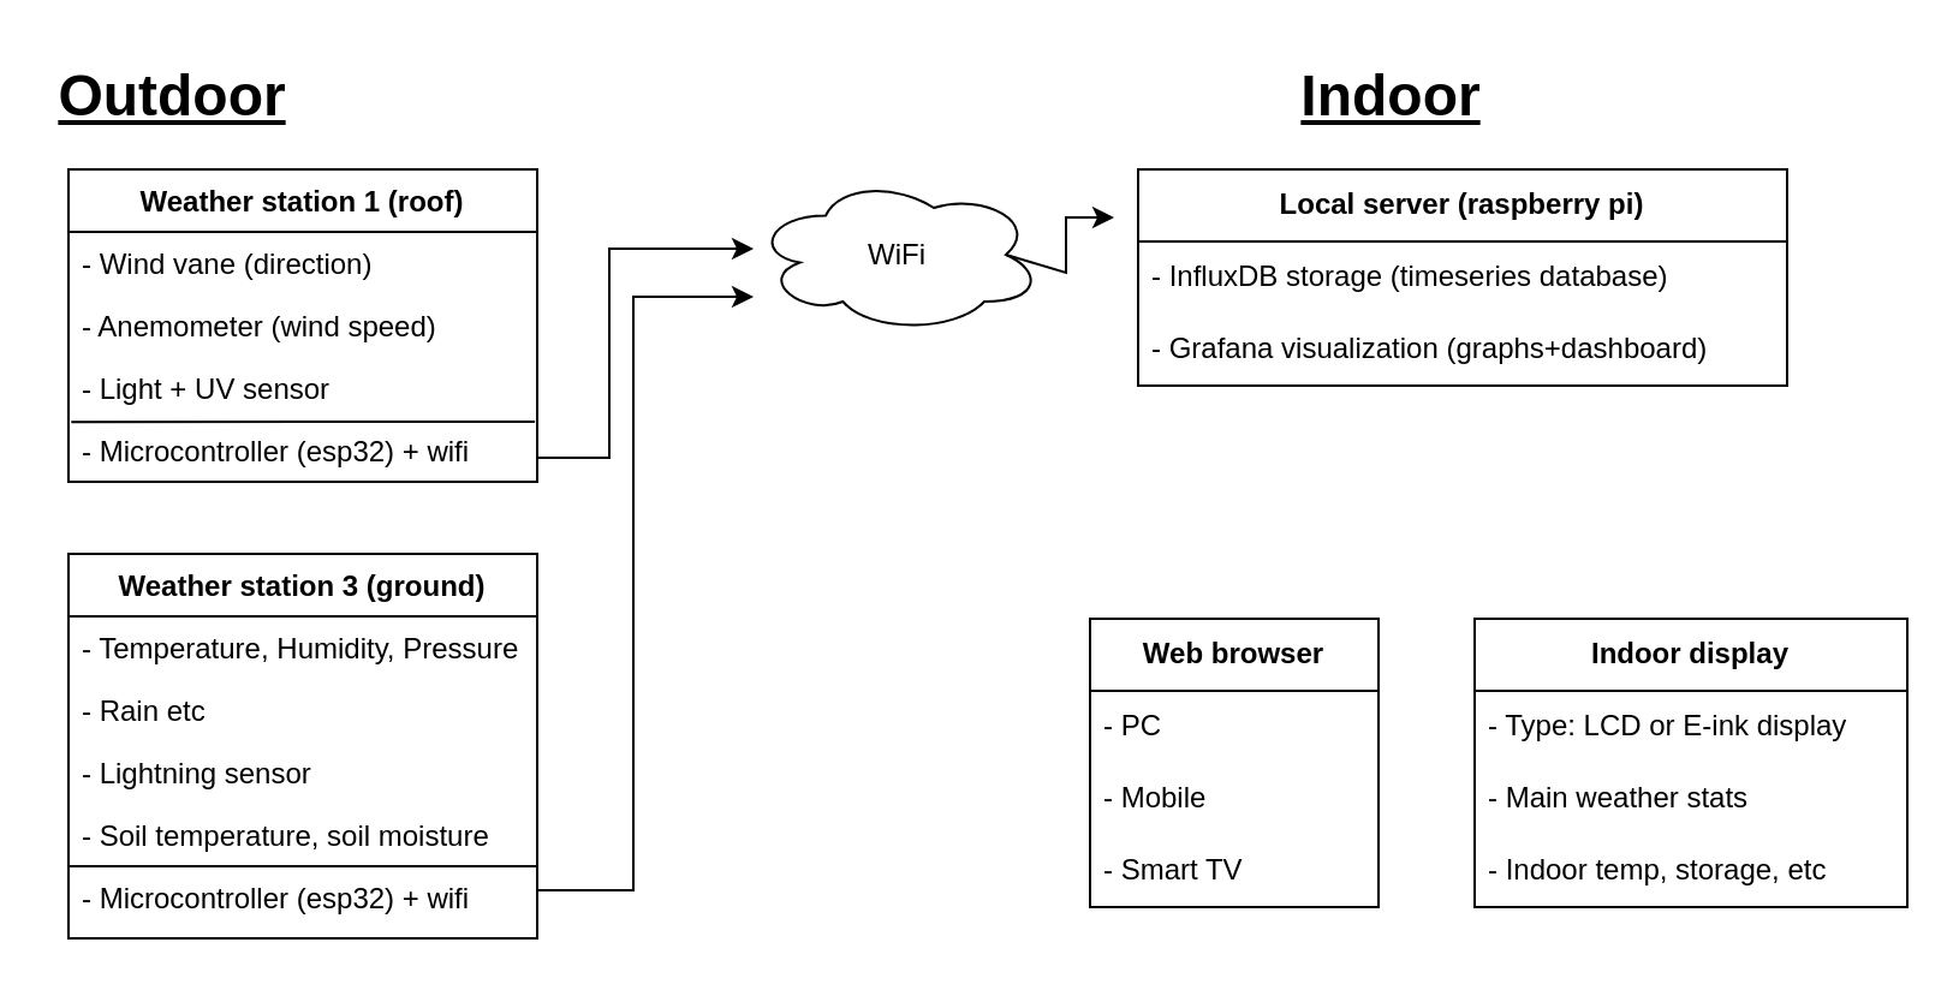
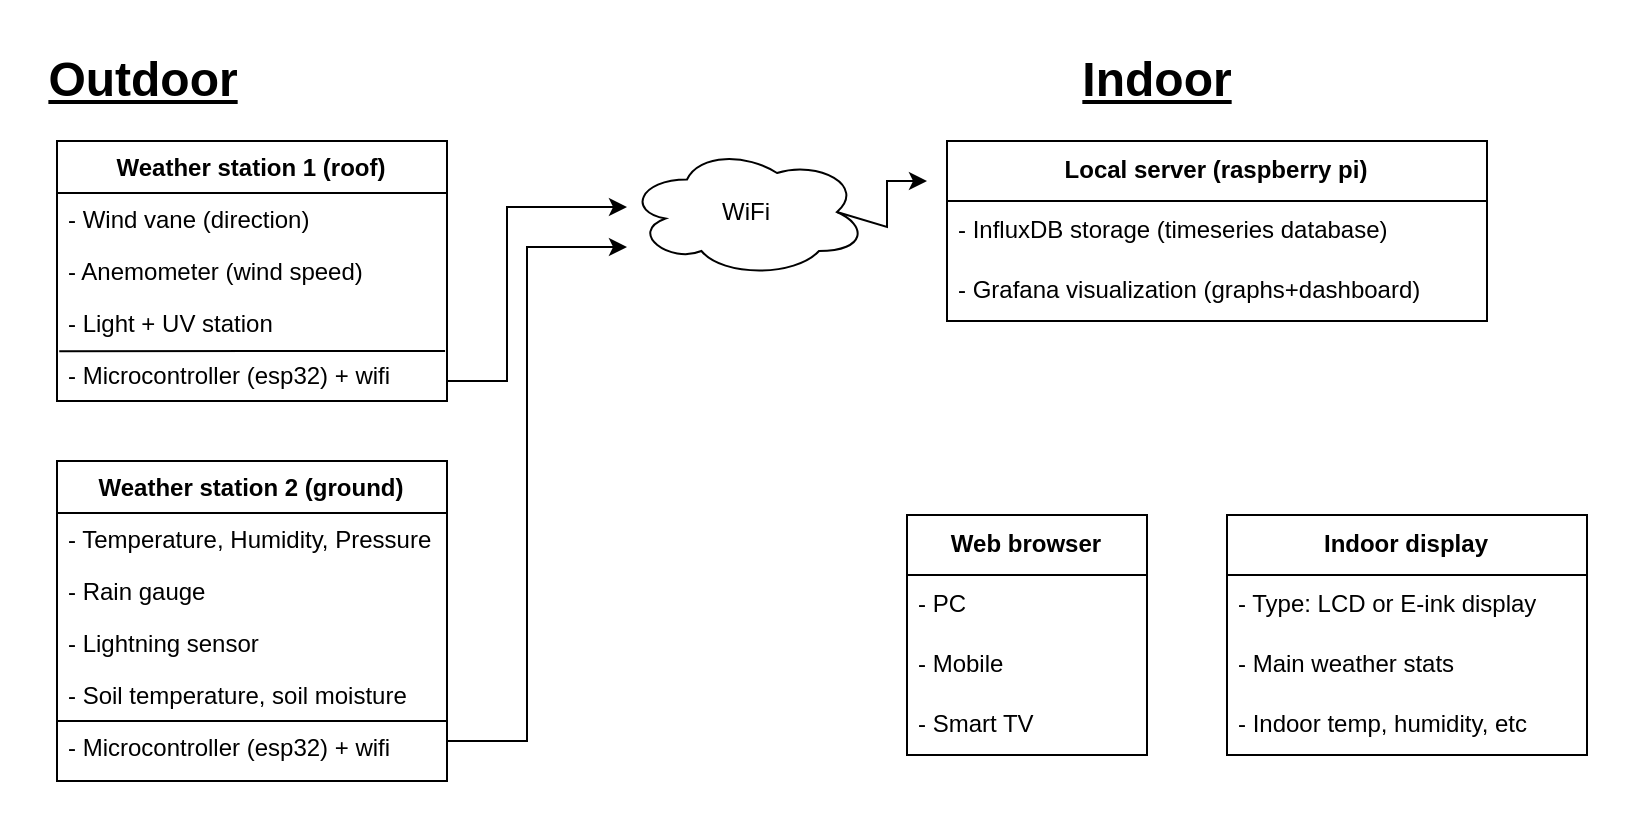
  <mxCell id="0" />
  <mxCell id="1" parent="0" />
  <mxCell id="2" value="Weather station 1 (roof)" style="swimlane;fontStyle=1;align=center;verticalAlign=top;childLayout=stackLayout;horizontal=1;startSize=26;horizontalStack=0;resizeParent=1;resizeLast=0;collapsible=1;marginBottom=0;rounded=0;shadow=0;strokeWidth=1;" vertex="1" parent="1"><mxGeometry x="28" y="70" width="195" height="130" as="geometry"><mxRectangle x="550" y="140" width="160" height="26" as="alternateBounds" /></mxGeometry></mxCell>
  <mxCell id="3" value="- Wind vane (direction)" style="text;align=left;verticalAlign=top;spacingLeft=4;spacingRight=4;overflow=hidden;rotatable=0;points=[[0,0.5],[1,0.5]];portConstraint=eastwest;" vertex="1" parent="2"><mxGeometry y="26" width="195" height="26" as="geometry" /></mxCell>
  <mxCell id="4" style="edgeStyle=orthogonalEdgeStyle;rounded=0;orthogonalLoop=1;jettySize=auto;html=1;exitX=1;exitY=0.5;exitDx=0;exitDy=0;" edge="1" parent="2"><mxGeometry relative="1" as="geometry"><mxPoint x="285" y="33" as="targetPoint" /><mxPoint x="195" as="sourcePoint" /><Array as="points"><mxPoint x="195" y="120" /><mxPoint x="225" y="120" /><mxPoint x="225" y="33" /></Array></mxGeometry></mxCell>
  <mxCell id="5" value="- Anemometer (wind speed)" style="text;align=left;verticalAlign=top;spacingLeft=4;spacingRight=4;overflow=hidden;rotatable=0;points=[[0,0.5],[1,0.5]];portConstraint=eastwest;rounded=0;shadow=0;html=0;" vertex="1" parent="2"><mxGeometry y="52" width="195" height="26" as="geometry" /></mxCell>
- <mxCell id="6" value="- Light + UV sensor" style="text;align=left;verticalAlign=top;spacingLeft=4;spacingRight=4;overflow=hidden;rotatable=0;points=[[0,0.5],[1,0.5]];portConstraint=eastwest;rounded=0;shadow=0;html=0;" vertex="1" parent="2"><mxGeometry y="78" width="195" height="26" as="geometry" /></mxCell>
+ <mxCell id="6" value="- Light + UV station" style="text;align=left;verticalAlign=top;spacingLeft=4;spacingRight=4;overflow=hidden;rotatable=0;points=[[0,0.5],[1,0.5]];portConstraint=eastwest;rounded=0;shadow=0;html=0;" vertex="1" parent="2"><mxGeometry y="78" width="195" height="26" as="geometry" /></mxCell>
  <mxCell id="7" value="" style="endArrow=none;html=1;rounded=0;exitX=0;exitY=0.75;exitDx=0;exitDy=0;entryX=0.995;entryY=0.038;entryDx=0;entryDy=0;entryPerimeter=0;" edge="1" parent="2" target="8"><mxGeometry width="50" height="50" relative="1" as="geometry"><mxPoint x="1.12" y="105.1" as="sourcePoint" /><mxPoint x="160" y="103.996" as="targetPoint" /></mxGeometry></mxCell>
  <mxCell id="8" value="- Microcontroller (esp32) + wifi" style="text;align=left;verticalAlign=top;spacingLeft=4;spacingRight=4;overflow=hidden;rotatable=0;points=[[0,0.5],[1,0.5]];portConstraint=eastwest;rounded=0;shadow=0;html=0;" vertex="1" parent="2"><mxGeometry y="104" width="195" height="26" as="geometry" /></mxCell>
- <mxCell id="9" value="Weather station 3 (ground)" style="swimlane;fontStyle=1;align=center;verticalAlign=top;childLayout=stackLayout;horizontal=1;startSize=26;horizontalStack=0;resizeParent=1;resizeLast=0;collapsible=1;marginBottom=0;rounded=0;shadow=0;strokeWidth=1;" vertex="1" parent="1"><mxGeometry x="28" y="230" width="195" height="160" as="geometry"><mxRectangle x="550" y="140" width="160" height="26" as="alternateBounds" /></mxGeometry></mxCell>
+ <mxCell id="9" value="Weather station 2 (ground)" style="swimlane;fontStyle=1;align=center;verticalAlign=top;childLayout=stackLayout;horizontal=1;startSize=26;horizontalStack=0;resizeParent=1;resizeLast=0;collapsible=1;marginBottom=0;rounded=0;shadow=0;strokeWidth=1;" vertex="1" parent="1"><mxGeometry x="28" y="230" width="195" height="160" as="geometry"><mxRectangle x="550" y="140" width="160" height="26" as="alternateBounds" /></mxGeometry></mxCell>
  <mxCell id="10" value="- Temperature, Humidity, Pressure" style="text;align=left;verticalAlign=top;spacingLeft=4;spacingRight=4;overflow=hidden;rotatable=0;points=[[0,0.5],[1,0.5]];portConstraint=eastwest;" vertex="1" parent="9"><mxGeometry y="26" width="195" height="26" as="geometry" /></mxCell>
- <mxCell id="11" value="- Rain etc" style="text;align=left;verticalAlign=top;spacingLeft=4;spacingRight=4;overflow=hidden;rotatable=0;points=[[0,0.5],[1,0.5]];portConstraint=eastwest;rounded=0;shadow=0;html=0;" vertex="1" parent="9"><mxGeometry y="52" width="195" height="26" as="geometry" /></mxCell>
+ <mxCell id="11" value="- Rain gauge" style="text;align=left;verticalAlign=top;spacingLeft=4;spacingRight=4;overflow=hidden;rotatable=0;points=[[0,0.5],[1,0.5]];portConstraint=eastwest;rounded=0;shadow=0;html=0;" vertex="1" parent="9"><mxGeometry y="52" width="195" height="26" as="geometry" /></mxCell>
  <mxCell id="12" value="- Lightning sensor" style="text;align=left;verticalAlign=top;spacingLeft=4;spacingRight=4;overflow=hidden;rotatable=0;points=[[0,0.5],[1,0.5]];portConstraint=eastwest;rounded=0;shadow=0;html=0;" vertex="1" parent="9"><mxGeometry y="78" width="195" height="26" as="geometry" /></mxCell>
  <mxCell id="13" value="" style="endArrow=none;html=1;rounded=0;entryX=1.001;entryY=0.999;entryDx=0;entryDy=0;entryPerimeter=0;" edge="1" parent="9" target="14"><mxGeometry width="50" height="50" relative="1" as="geometry"><mxPoint y="130" as="sourcePoint" /><mxPoint x="50" y="80" as="targetPoint" /></mxGeometry></mxCell>
  <mxCell id="14" value="- Soil temperature, soil moisture" style="text;align=left;verticalAlign=top;spacingLeft=4;spacingRight=4;overflow=hidden;rotatable=0;points=[[0,0.5],[1,0.5]];portConstraint=eastwest;rounded=0;shadow=0;html=0;" vertex="1" parent="9"><mxGeometry y="104" width="195" height="26" as="geometry" /></mxCell>
  <mxCell id="15" value="- Microcontroller (esp32) + wifi" style="text;align=left;verticalAlign=top;spacingLeft=4;spacingRight=4;overflow=hidden;rotatable=0;points=[[0,0.5],[1,0.5]];portConstraint=eastwest;rounded=0;shadow=0;html=0;" vertex="1" parent="9"><mxGeometry y="130" width="195" height="26" as="geometry" /></mxCell>
  <mxCell id="16" style="edgeStyle=orthogonalEdgeStyle;rounded=0;orthogonalLoop=1;jettySize=auto;html=1;exitX=1;exitY=0.5;exitDx=0;exitDy=0;" edge="1" parent="9"><mxGeometry relative="1" as="geometry"><mxPoint x="285" y="-107" as="targetPoint" /><mxPoint x="195" y="26" as="sourcePoint" /><Array as="points"><mxPoint x="195" y="140" /><mxPoint x="235" y="140" /><mxPoint x="235" y="-107" /></Array></mxGeometry></mxCell>
  <mxCell id="17" value="WiFi" style="ellipse;shape=cloud;whiteSpace=wrap;html=1;" vertex="1" parent="1"><mxGeometry x="313" y="73" width="120" height="65" as="geometry" /></mxCell>
  <mxCell id="18" value="&lt;b&gt;Local server (raspberry pi)&lt;/b&gt;" style="swimlane;fontStyle=0;childLayout=stackLayout;horizontal=1;startSize=30;horizontalStack=0;resizeParent=1;resizeParentMax=0;resizeLast=0;collapsible=1;marginBottom=0;whiteSpace=wrap;html=1;" vertex="1" parent="1"><mxGeometry x="473" y="70" width="270" height="90" as="geometry" /></mxCell>
  <mxCell id="19" value="- InfluxDB storage (timeseries database)" style="text;strokeColor=none;fillColor=none;align=left;verticalAlign=middle;spacingLeft=4;spacingRight=4;overflow=hidden;points=[[0,0.5],[1,0.5]];portConstraint=eastwest;rotatable=0;whiteSpace=wrap;html=1;" vertex="1" parent="18"><mxGeometry y="30" width="270" height="30" as="geometry" /></mxCell>
  <mxCell id="20" value="- Grafana visualization (graphs&lt;span style=&quot;background-color: initial;&quot;&gt;+dashboard)&lt;/span&gt;" style="text;strokeColor=none;fillColor=none;align=left;verticalAlign=middle;spacingLeft=4;spacingRight=4;overflow=hidden;points=[[0,0.5],[1,0.5]];portConstraint=eastwest;rotatable=0;whiteSpace=wrap;html=1;" vertex="1" parent="18"><mxGeometry y="60" width="270" height="30" as="geometry" /></mxCell>
  <mxCell id="21" value="&lt;u&gt;Outdoor&lt;/u&gt;" style="text;strokeColor=none;fillColor=none;html=1;fontSize=24;fontStyle=1;verticalAlign=middle;align=center;" vertex="1" parent="1"><mxGeometry x="20.5" y="20" width="100" height="40" as="geometry" /></mxCell>
  <mxCell id="22" value="&lt;u&gt;Indoor&lt;/u&gt;" style="text;strokeColor=none;fillColor=none;html=1;fontSize=24;fontStyle=1;verticalAlign=middle;align=center;" vertex="1" parent="1"><mxGeometry x="528" y="20" width="100" height="40" as="geometry" /></mxCell>
  <mxCell id="23" value="&lt;b&gt;Indoor display&lt;/b&gt;" style="swimlane;fontStyle=0;childLayout=stackLayout;horizontal=1;startSize=30;horizontalStack=0;resizeParent=1;resizeParentMax=0;resizeLast=0;collapsible=1;marginBottom=0;whiteSpace=wrap;html=1;" vertex="1" parent="1"><mxGeometry x="613" y="257" width="180" height="120" as="geometry" /></mxCell>
  <mxCell id="24" value="- Type: LCD or E&lt;span style=&quot;background-color: initial;&quot;&gt;-ink display&lt;/span&gt;" style="text;strokeColor=none;fillColor=none;align=left;verticalAlign=middle;spacingLeft=4;spacingRight=4;overflow=hidden;points=[[0,0.5],[1,0.5]];portConstraint=eastwest;rotatable=0;whiteSpace=wrap;html=1;" vertex="1" parent="23"><mxGeometry y="30" width="180" height="30" as="geometry" /></mxCell>
  <mxCell id="25" value="- Main weather stats" style="text;strokeColor=none;fillColor=none;align=left;verticalAlign=middle;spacingLeft=4;spacingRight=4;overflow=hidden;points=[[0,0.5],[1,0.5]];portConstraint=eastwest;rotatable=0;whiteSpace=wrap;html=1;" vertex="1" parent="23"><mxGeometry y="60" width="180" height="30" as="geometry" /></mxCell>
- <mxCell id="26" value="- Indoor temp, storage, etc" style="text;strokeColor=none;fillColor=none;align=left;verticalAlign=middle;spacingLeft=4;spacingRight=4;overflow=hidden;points=[[0,0.5],[1,0.5]];portConstraint=eastwest;rotatable=0;whiteSpace=wrap;html=1;" vertex="1" parent="23"><mxGeometry y="90" width="180" height="30" as="geometry" /></mxCell>
+ <mxCell id="26" value="- Indoor temp, humidity, etc" style="text;strokeColor=none;fillColor=none;align=left;verticalAlign=middle;spacingLeft=4;spacingRight=4;overflow=hidden;points=[[0,0.5],[1,0.5]];portConstraint=eastwest;rotatable=0;whiteSpace=wrap;html=1;" vertex="1" parent="23"><mxGeometry y="90" width="180" height="30" as="geometry" /></mxCell>
  <mxCell id="27" value="" style="endArrow=classic;html=1;rounded=0;exitX=0.875;exitY=0.5;exitDx=0;exitDy=0;exitPerimeter=0;" edge="1" parent="1" source="17"><mxGeometry width="50" height="50" relative="1" as="geometry"><mxPoint x="503" y="183" as="sourcePoint" /><mxPoint x="463" y="90" as="targetPoint" /><Array as="points"><mxPoint x="443" y="113" /><mxPoint x="443" y="90" /></Array></mxGeometry></mxCell>
  <mxCell id="28" value="&lt;b&gt;Web browser&lt;/b&gt;" style="swimlane;fontStyle=0;childLayout=stackLayout;horizontal=1;startSize=30;horizontalStack=0;resizeParent=1;resizeParentMax=0;resizeLast=0;collapsible=1;marginBottom=0;whiteSpace=wrap;html=1;" vertex="1" parent="1"><mxGeometry x="453" y="257" width="120" height="120" as="geometry" /></mxCell>
  <mxCell id="29" value="- PC" style="text;strokeColor=none;fillColor=none;align=left;verticalAlign=middle;spacingLeft=4;spacingRight=4;overflow=hidden;points=[[0,0.5],[1,0.5]];portConstraint=eastwest;rotatable=0;whiteSpace=wrap;html=1;" vertex="1" parent="28"><mxGeometry y="30" width="120" height="30" as="geometry" /></mxCell>
  <mxCell id="30" value="- Mobile" style="text;strokeColor=none;fillColor=none;align=left;verticalAlign=middle;spacingLeft=4;spacingRight=4;overflow=hidden;points=[[0,0.5],[1,0.5]];portConstraint=eastwest;rotatable=0;whiteSpace=wrap;html=1;" vertex="1" parent="28"><mxGeometry y="60" width="120" height="30" as="geometry" /></mxCell>
  <mxCell id="31" value="- Smart TV" style="text;strokeColor=none;fillColor=none;align=left;verticalAlign=middle;spacingLeft=4;spacingRight=4;overflow=hidden;points=[[0,0.5],[1,0.5]];portConstraint=eastwest;rotatable=0;whiteSpace=wrap;html=1;" vertex="1" parent="28"><mxGeometry y="90" width="120" height="30" as="geometry" /></mxCell>
